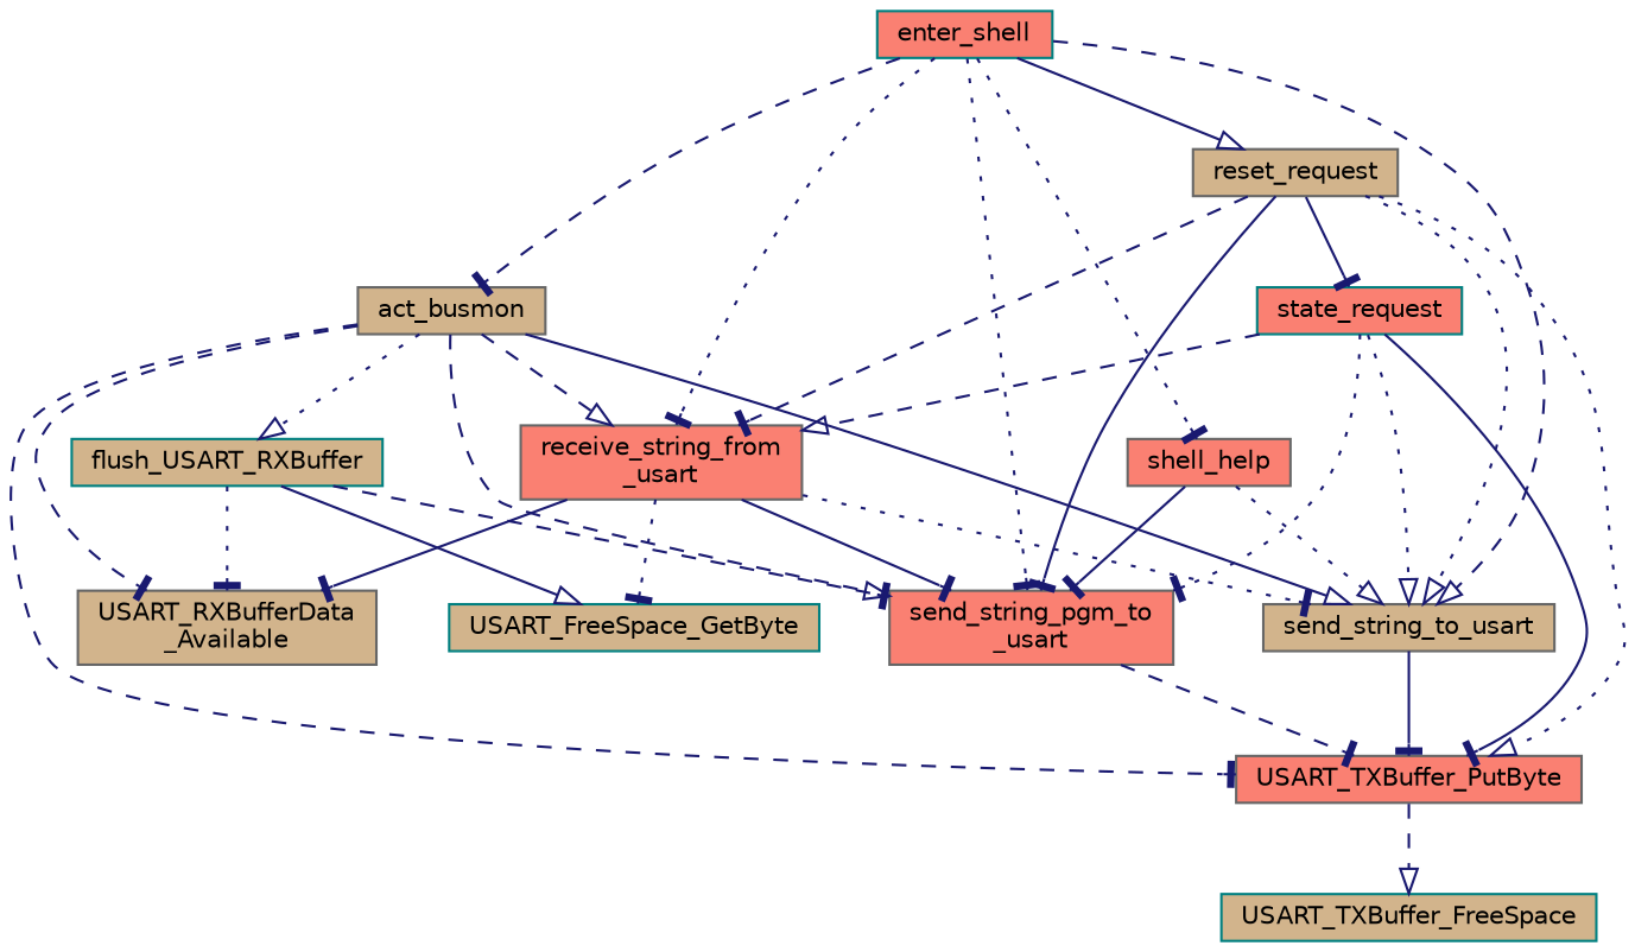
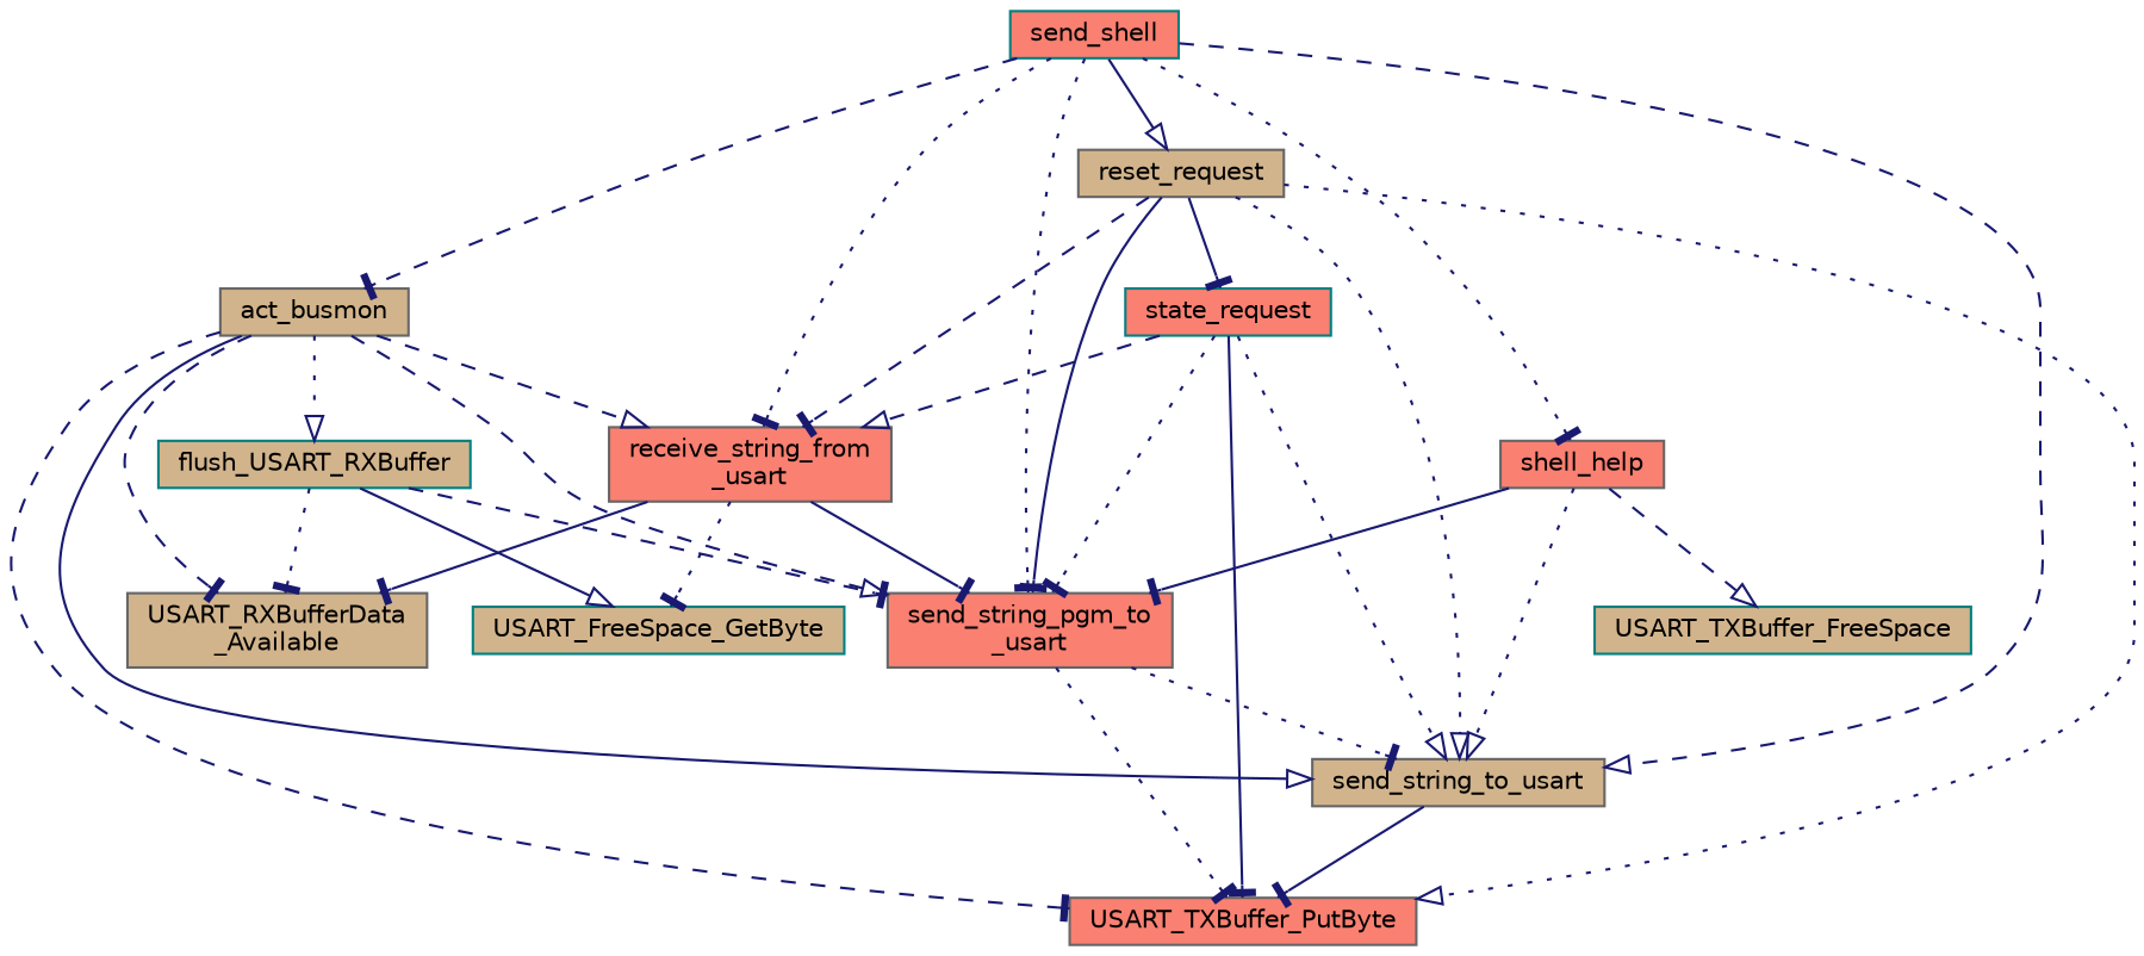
  digraph {
    rankdir=TB
    node [color=gray40 fillcolor=tan fontname=Helvetica fontsize=10 shape=record style=filled]
    edge [arrowhead=tee color=midnightblue fontname=Helvetica fontsize=10 labelfontname=Helvetica labelfontsize=10 style=dotted]
-   n1 [color=teal fillcolor=salmon fontcolor=black height=0.2 label=enter_shell width=0.4]
+   n1 [color=teal fillcolor=salmon fontcolor=black height=0.2 label=send_shell width=0.4]
    n2 [height=0.2 label=act_busmon width=0.4]
    n3 [fillcolor=salmon height=0.2 label="send_string_pgm_to\l_usart" width=0.4]
    n4 [fillcolor=salmon height=0.2 label="receive_string_from\l_usart" width=0.4]
    n5 [height=0.2 label=send_string_to_usart width=0.4]
    n6 [height=0.2 label=reset_request width=0.4]
    n7 [fillcolor=salmon height=0.2 label=shell_help width=0.4]
    n8 [color=teal height=0.2 label=flush_USART_RXBuffer width=0.4]
    n9 [fillcolor=salmon height=0.2 label=USART_TXBuffer_PutByte width=0.4]
    n10 [height=0.2 label="USART_RXBufferData\l_Available" width=0.4]
    n11 [color=teal height=0.2 label=USART_FreeSpace_GetByte width=0.4]
    n12 [color=teal fillcolor=salmon height=0.2 label=state_request width=0.4]
    n13 [color=teal height=0.2 label=USART_TXBuffer_FreeSpace width=0.4]
    n1 -> n2 [style=dashed]
    n1 -> n3
    n1 -> n4
    n1 -> n5 [arrowhead=onormal style=dashed]
    n1 -> n6 [arrowhead=onormal style=solid]
    n1 -> n7
    n2 -> n3 [arrowhead=onormal style=dashed]
    n2 -> n4 [arrowhead=onormal style=dashed]
    n2 -> n5 [arrowhead=onormal style=solid]
    n2 -> n8 [arrowhead=onormal]
    n2 -> n9 [style=dashed]
    n2 -> n10 [style=dashed]
-   n3 -> n9 [style=dashed]
+   n3 -> n9
    n4 -> n3 [style=solid]
-   n4 -> n5
+   n3 -> n5
    n4 -> n10 [style=solid]
    n4 -> n11
    n5 -> n9 [style=solid]
    n6 -> n3 [style=solid]
    n6 -> n4 [style=dashed]
    n6 -> n5 [arrowhead=onormal]
    n6 -> n9 [arrowhead=onormal]
    n6 -> n12 [style=solid]
    n7 -> n3 [style=solid]
    n7 -> n5 [arrowhead=onormal]
    n8 -> n3 [style=dashed]
    n8 -> n10
    n8 -> n11 [arrowhead=onormal style=solid]
-   n9 -> n13 [arrowhead=onormal style=dashed]
+   n7 -> n13 [arrowhead=onormal style=dashed]
    n12 -> n3
    n12 -> n4 [arrowhead=onormal style=dashed]
    n12 -> n5 [arrowhead=onormal]
    n12 -> n9 [style=solid]
  }
